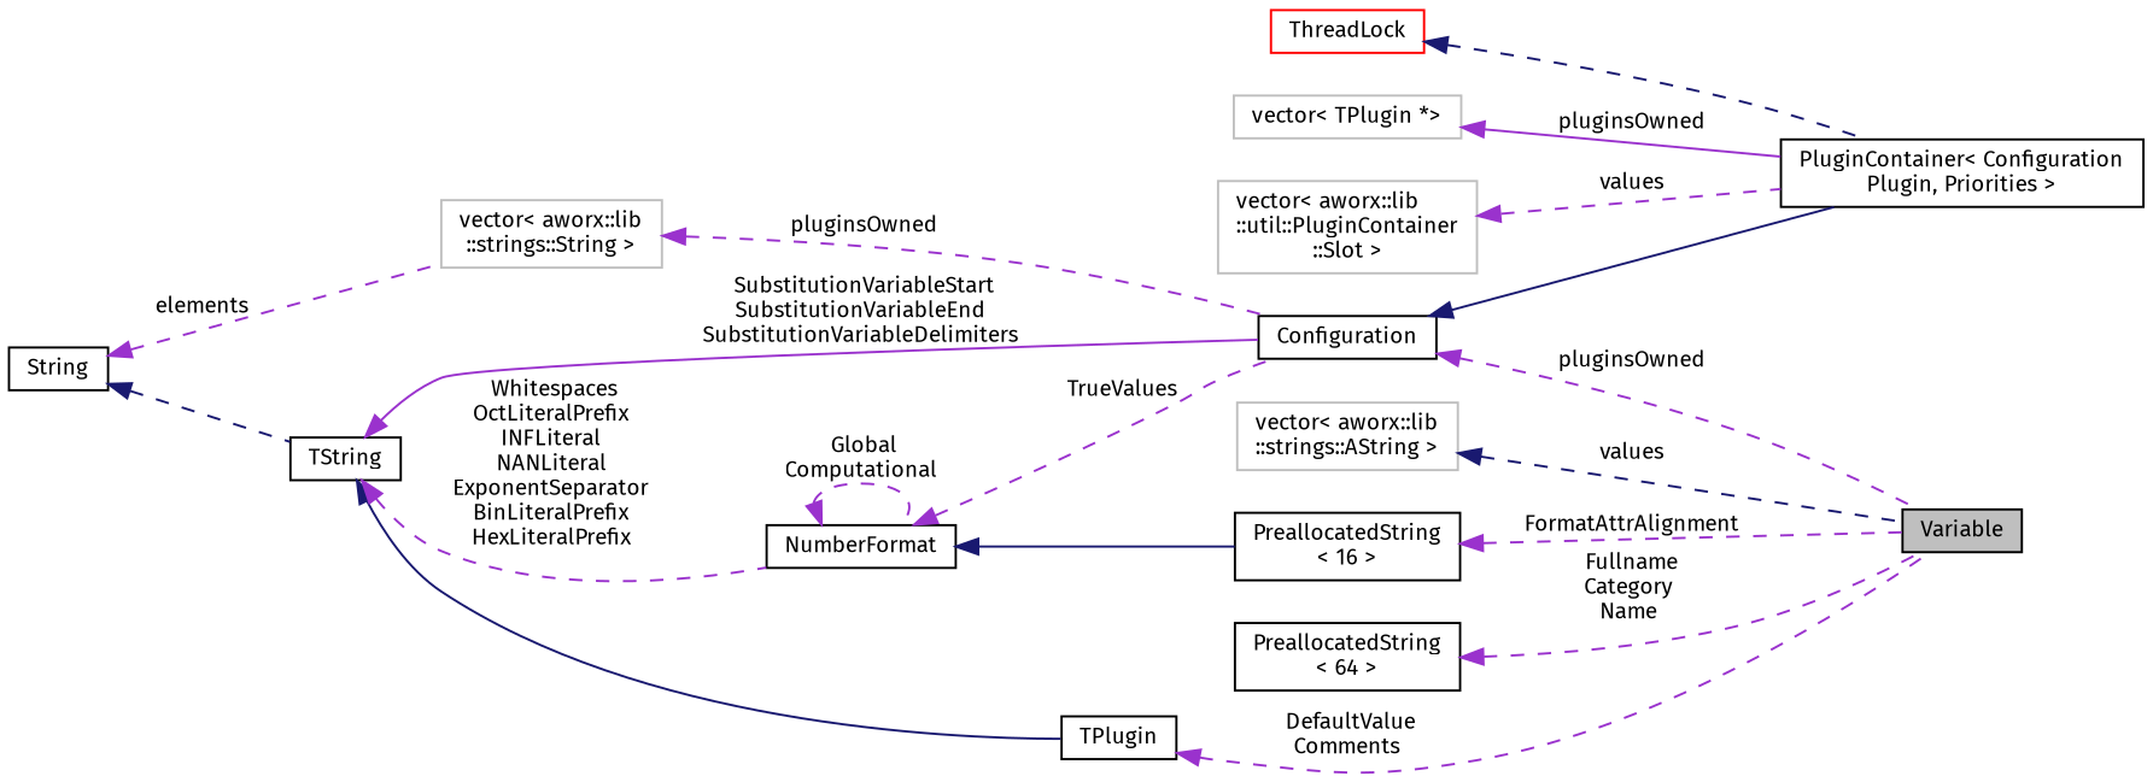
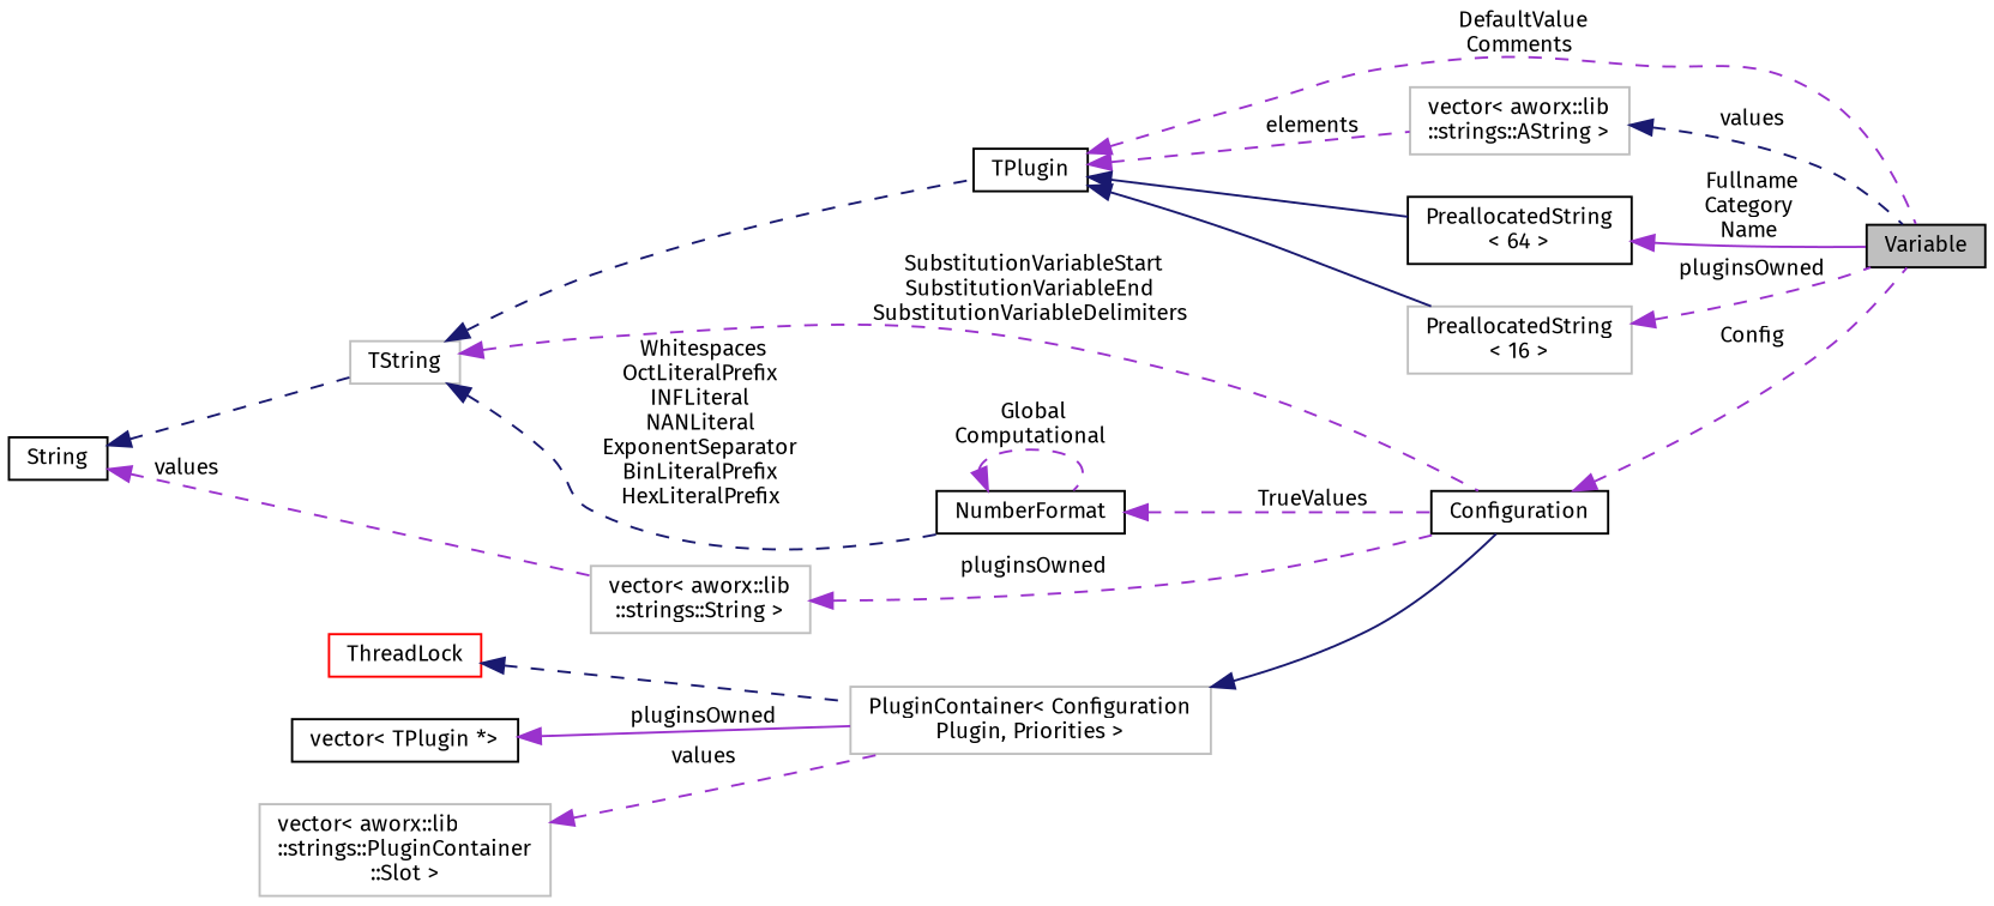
  digraph {
    fontname="Fira Sans"
    rankdir=LR
    node [color=black fillcolor=white fontname="Fira Sans" fontsize=10 shape=record style=filled]
    edge [color=darkorchid3 dir=back fontname="Fira Sans" fontsize=10 labelfontname=Helvetica labelfontsize=10 style=dashed]
    n1 [fillcolor=grey75 fontcolor=black height=0.2 label=Variable width=0.4]
    n2 [color=grey75 height=0.2 label="vector\< aworx::lib\l::strings::AString \>" width=0.4]
    n3 [height=0.2 label=TPlugin width=0.4]
    n4 [height=0.2 label="PreallocatedString\l\< 64 \>" width=0.4]
-   n5 [height=0.2 label="PreallocatedString\l\< 16 \>" width=0.4]
-   n6 [height=0.2 label=TString width=0.4]
+   n5 [color=grey75 height=0.2 label="PreallocatedString\l\< 16 \>" width=0.4]
+   n6 [color=grey75 height=0.2 label=TString width=0.4]
    n7 [height=0.2 label=Configuration width=0.4]
    n8 [height=0.2 label=NumberFormat width=0.4]
    n9 [height=0.2 label=String width=0.4]
    n10 [color=grey75 height=0.2 label="vector\< aworx::lib\l::strings::String \>" width=0.4]
-   n11 [height=0.2 label="PluginContainer\< Configuration\lPlugin, Priorities \>" width=0.4]
+   n11 [color=grey75 height=0.2 label="PluginContainer\< Configuration\lPlugin, Priorities \>" width=0.4]
    n12 [color=red height=0.2 label=ThreadLock width=0.4]
-   n13 [color=grey75 height=0.2 label="vector\< TPlugin *\>" width=0.4]
-   n14 [color=grey75 height=0.2 label="vector\< aworx::lib\l::util::PluginContainer\l::Slot \>" width=0.4]
+   n13 [height=0.2 label="vector\< TPlugin *\>" width=0.4]
+   n14 [color=grey75 height=0.2 label="vector\< aworx::lib\l::strings::PluginContainer\l::Slot \>" width=0.4]
    n2 -> n1 [color=midnightblue label=" values"]
    n3 -> n1 [label=" DefaultValue\nComments"]
-   n8 -> n5 [color=midnightblue style=solid]
-   n4 -> n1 [label=" Fullname\nCategory\nName"]
-   n5 -> n1 [label=" FormatAttrAlignment"]
-   n6 -> n3 [color=midnightblue style=solid]
-   n6 -> n7 [label=" SubstitutionVariableStart\nSubstitutionVariableEnd\nSubstitutionVariableDelimiters" style=solid]
-   n6 -> n8 [label=" Whitespaces\nOctLiteralPrefix\nINFLiteral\nNANLiteral\nExponentSeparator\nBinLiteralPrefix\nHexLiteralPrefix"]
-   n7 -> n1 [label=" pluginsOwned"]
+   n3 -> n2 [label=" elements"]
+   n3 -> n4 [color=midnightblue style=solid]
+   n3 -> n5 [color=midnightblue style=solid]
+   n4 -> n1 [label=" Fullname\nCategory\nName" style=solid]
+   n5 -> n1 [label=" pluginsOwned"]
+   n6 -> n3 [color=midnightblue]
+   n6 -> n7 [label=" SubstitutionVariableStart\nSubstitutionVariableEnd\nSubstitutionVariableDelimiters"]
+   n6 -> n8 [color=midnightblue label=" Whitespaces\nOctLiteralPrefix\nINFLiteral\nNANLiteral\nExponentSeparator\nBinLiteralPrefix\nHexLiteralPrefix"]
+   n7 -> n1 [label=" Config"]
    n8 -> n7 [label=" TrueValues"]
    n8 -> n8 [label=" Global\nComputational"]
    n9 -> n6 [color=midnightblue]
-   n9 -> n10 [label=" elements"]
+   n9 -> n10 [label=" values"]
    n10 -> n7 [label=" pluginsOwned"]
-   n7 -> n11 [color=midnightblue style=solid]
+   n11 -> n7 [color=midnightblue style=solid]
    n12 -> n11 [color=midnightblue]
    n13 -> n11 [label=" pluginsOwned" style=solid]
    n14 -> n11 [label=" values"]
  }
